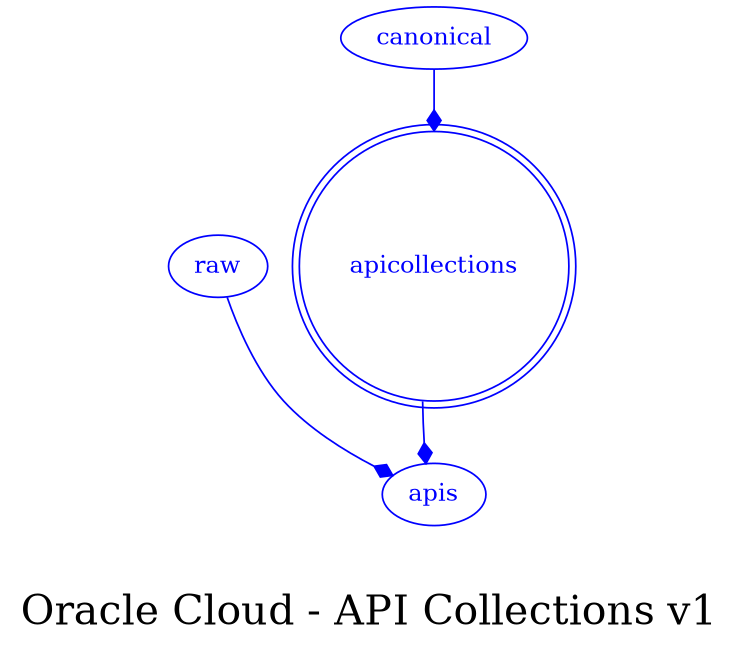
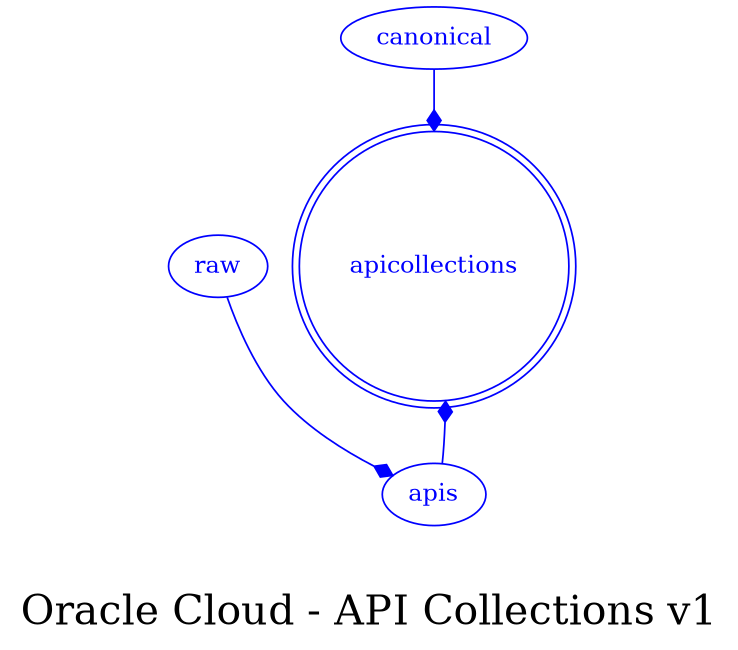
  digraph {
    fontsize=24
    label="Oracle Cloud - API Collections v1"
    splines=true
    node [color=blue fontcolor=blue shape=ellipse]
    edge [arrowhead=diamond arrowtail=none color=blue fontcolor=blue]
    apicollections [shape=doublecircle]
    apis
    raw
    canonical
-   apicollections -> apis
+   apis -> apicollections
    raw -> apis
    canonical -> apicollections
  }
